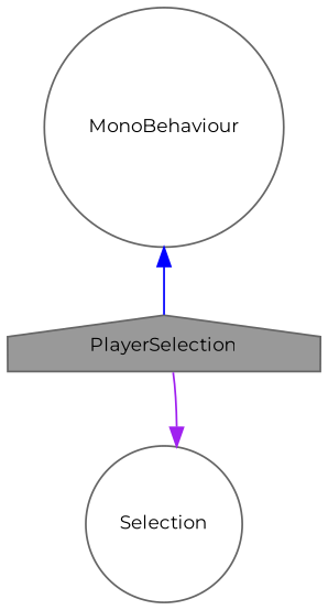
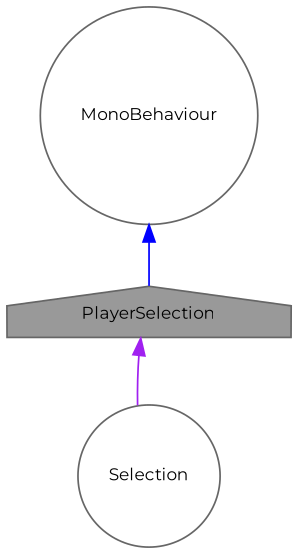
  digraph {
    fontname=Montserrat
    node [color=gray40 fillcolor=white fontname=Montserrat fontsize=10 shape=circle style=filled]
    edge [dir=back fontname=Montserrat fontsize=10 labelfontname=Helvetica labelfontsize=10 style=solid]
    n1 [fillcolor=grey60 fontcolor=black height=0.2 label=PlayerSelection shape=house width=0.4]
    n2 [height=0.2 label=Selection width=0.4]
    n3 [height=0.2 label=MonoBehaviour width=0.4]
-   n2 -> n1 [color=purple]
+   n1 -> n2 [color=purple]
    n3 -> n1 [color=blue]
  }
